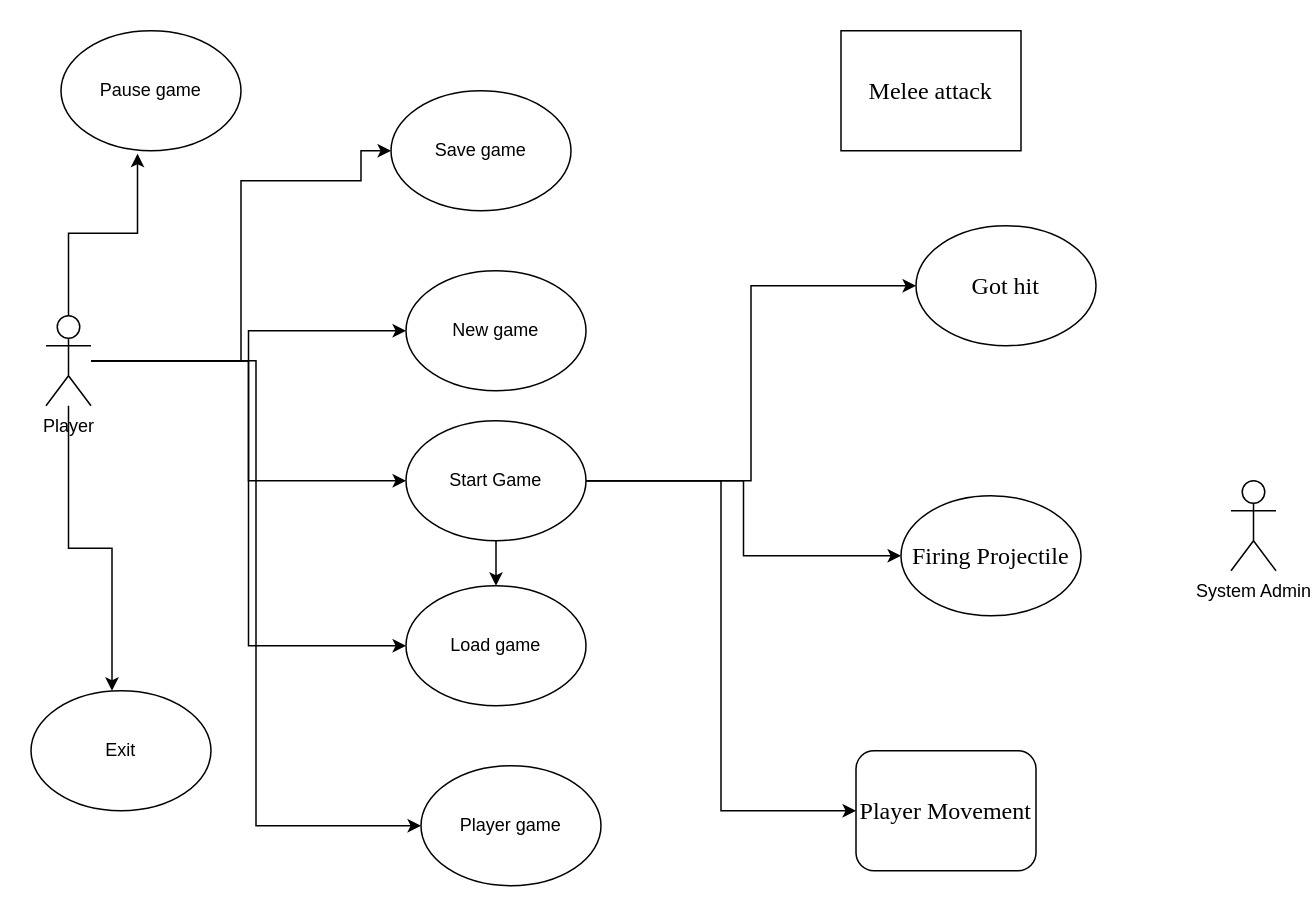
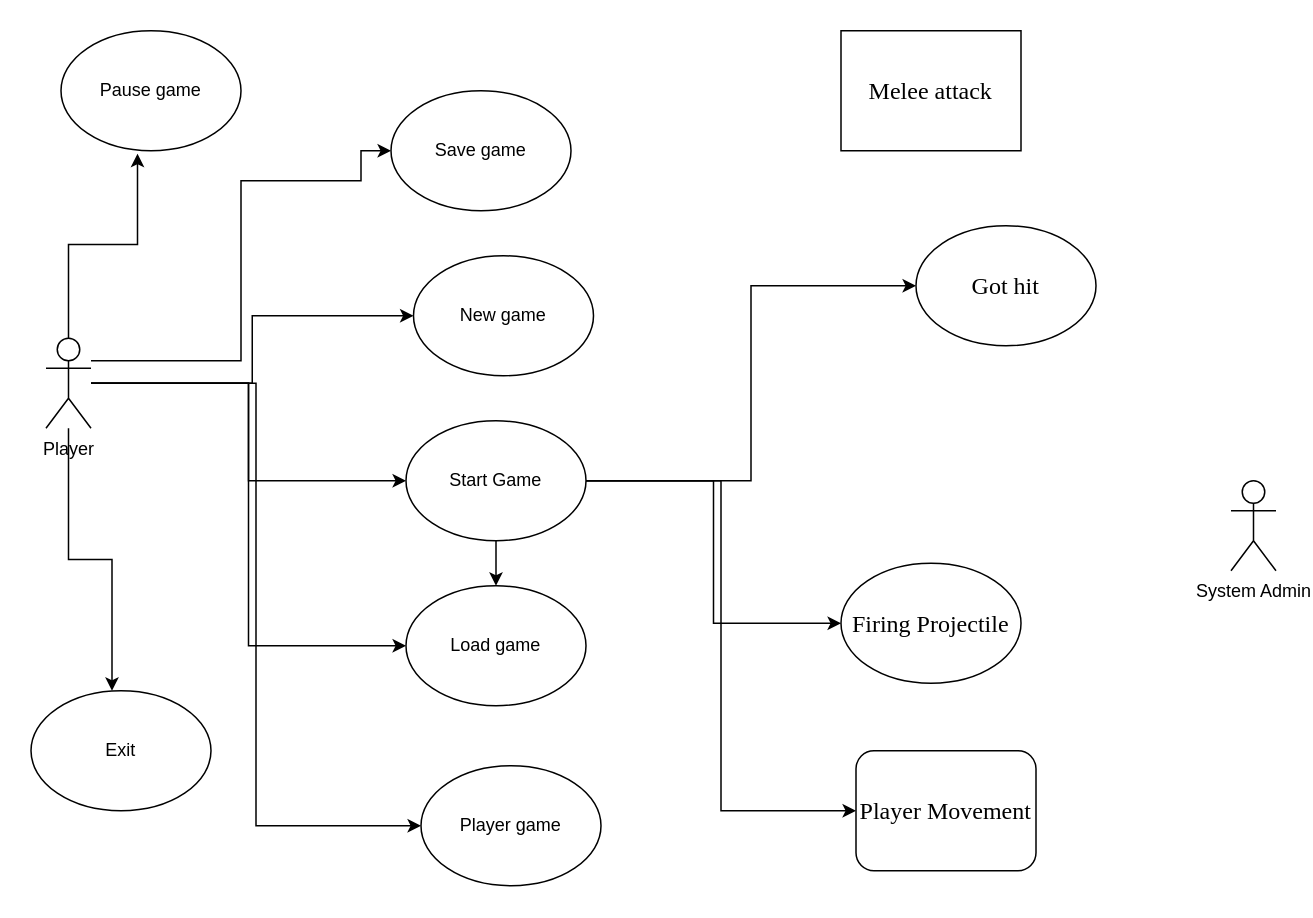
  <mxCell id="0" />
  <mxCell id="1" parent="0" />
  <mxCell id="2" style="edgeStyle=orthogonalEdgeStyle;rounded=0;orthogonalLoop=1;jettySize=auto;html=1;entryX=0.425;entryY=1.025;entryDx=0;entryDy=0;entryPerimeter=0;" edge="1" parent="1" source="9" target="14"><mxGeometry relative="1" as="geometry" /></mxCell>
  <mxCell id="3" style="edgeStyle=orthogonalEdgeStyle;rounded=0;orthogonalLoop=1;jettySize=auto;html=1;entryX=0;entryY=0.5;entryDx=0;entryDy=0;" edge="1" parent="1" source="9" target="13"><mxGeometry relative="1" as="geometry"><Array as="points"><mxPoint x="160" y="240" /><mxPoint x="160" y="120" /><mxPoint x="240" y="120" /><mxPoint x="240" y="100" /></Array></mxGeometry></mxCell>
  <mxCell id="4" style="edgeStyle=orthogonalEdgeStyle;rounded=0;orthogonalLoop=1;jettySize=auto;html=1;entryX=0;entryY=0.5;entryDx=0;entryDy=0;" edge="1" parent="1" source="9" target="10"><mxGeometry relative="1" as="geometry" /></mxCell>
  <mxCell id="5" style="edgeStyle=orthogonalEdgeStyle;rounded=0;orthogonalLoop=1;jettySize=auto;html=1;entryX=0;entryY=0.5;entryDx=0;entryDy=0;" edge="1" parent="1" source="9" target="11"><mxGeometry relative="1" as="geometry" /></mxCell>
  <mxCell id="6" style="edgeStyle=orthogonalEdgeStyle;rounded=0;orthogonalLoop=1;jettySize=auto;html=1;entryX=0.45;entryY=0;entryDx=0;entryDy=0;entryPerimeter=0;" edge="1" parent="1" source="9" target="12"><mxGeometry relative="1" as="geometry" /></mxCell>
  <mxCell id="7" style="edgeStyle=orthogonalEdgeStyle;rounded=0;orthogonalLoop=1;jettySize=auto;html=1;entryX=0;entryY=0.5;entryDx=0;entryDy=0;" edge="1" parent="1" source="9" target="15"><mxGeometry relative="1" as="geometry" /></mxCell>
  <mxCell id="8" style="edgeStyle=orthogonalEdgeStyle;rounded=0;orthogonalLoop=1;jettySize=auto;html=1;entryX=0;entryY=0.5;entryDx=0;entryDy=0;" edge="1" parent="1" source="9" target="24"><mxGeometry relative="1" as="geometry" /></mxCell>
- <mxCell id="9" value="Player&lt;br&gt;" style="shape=umlActor;verticalLabelPosition=bottom;verticalAlign=top;html=1;" parent="1" vertex="1"><mxGeometry x="30" y="210" width="30" height="60" as="geometry" /></mxCell>
- <mxCell id="10" value="New game" style="ellipse;whiteSpace=wrap;html=1;" parent="1" vertex="1"><mxGeometry x="270" y="180" width="120" height="80" as="geometry" /></mxCell>
+ <mxCell id="9" value="Player&lt;br&gt;" style="shape=umlActor;verticalLabelPosition=bottom;verticalAlign=top;html=1;" parent="1" vertex="1"><mxGeometry x="30" y="225" width="30" height="60" as="geometry" /></mxCell>
+ <mxCell id="10" value="New game" style="ellipse;whiteSpace=wrap;html=1;" parent="1" vertex="1"><mxGeometry x="275" y="170" width="120" height="80" as="geometry" /></mxCell>
  <mxCell id="11" value="Load game" style="ellipse;whiteSpace=wrap;html=1;" parent="1" vertex="1"><mxGeometry x="270" y="390" width="120" height="80" as="geometry" /></mxCell>
  <mxCell id="12" value="Exit" style="ellipse;whiteSpace=wrap;html=1;" parent="1" vertex="1"><mxGeometry x="20" y="460" width="120" height="80" as="geometry" /></mxCell>
  <mxCell id="13" value="Save game" style="ellipse;whiteSpace=wrap;html=1;" parent="1" vertex="1"><mxGeometry x="260" y="60" width="120" height="80" as="geometry" /></mxCell>
  <mxCell id="14" value="Pause game" style="ellipse;whiteSpace=wrap;html=1;" parent="1" vertex="1"><mxGeometry x="40" y="20" width="120" height="80" as="geometry" /></mxCell>
  <mxCell id="15" value="Player game" style="ellipse;whiteSpace=wrap;html=1;" parent="1" vertex="1"><mxGeometry x="280" y="510" width="120" height="80" as="geometry" /></mxCell>
  <mxCell id="16" value="&#10;&#10;&lt;b style=&quot;font-weight: normal&quot; id=&quot;docs-internal-guid-a94aeb03-7fff-4e99-6885-8a07238fca81&quot;&gt;&lt;span style=&quot;font-size: 12pt; font-family: &amp;quot;times new roman&amp;quot;; color: rgb(0, 0, 0); background-color: transparent; font-weight: 400; font-style: normal; font-variant: normal; text-decoration: none; vertical-align: baseline;&quot;&gt;Player Movement&lt;/span&gt;&lt;/b&gt;&#10;&#10;" style="whiteSpace=wrap;html=1;rounded=1;" vertex="1" parent="1"><mxGeometry x="570" y="500" width="120" height="80" as="geometry" /></mxCell>
- <mxCell id="17" value="&lt;span id=&quot;docs-internal-guid-cc2e679d-7fff-86c4-fdf3-bd1ae3daabf5&quot;&gt;&lt;span style=&quot;font-size: 12pt ; font-family: &amp;#34;times new roman&amp;#34; ; background-color: transparent ; vertical-align: baseline&quot;&gt;Firing Projectile&lt;/span&gt;&lt;/span&gt;" style="ellipse;whiteSpace=wrap;html=1;" vertex="1" parent="1"><mxGeometry x="600" y="330" width="120" height="80" as="geometry" /></mxCell>
+ <mxCell id="17" value="&lt;span id=&quot;docs-internal-guid-cc2e679d-7fff-86c4-fdf3-bd1ae3daabf5&quot;&gt;&lt;span style=&quot;font-size: 12pt ; font-family: &amp;#34;times new roman&amp;#34; ; background-color: transparent ; vertical-align: baseline&quot;&gt;Firing Projectile&lt;/span&gt;&lt;/span&gt;" style="ellipse;whiteSpace=wrap;html=1;" vertex="1" parent="1"><mxGeometry x="560" y="375" width="120" height="80" as="geometry" /></mxCell>
  <mxCell id="18" value="&lt;span id=&quot;docs-internal-guid-142e7fff-7fff-a3db-1e89-7b519f3cf36d&quot;&gt;&lt;span style=&quot;font-size: 12pt ; font-family: &amp;#34;times new roman&amp;#34; ; background-color: transparent ; vertical-align: baseline&quot;&gt;Got hit&lt;/span&gt;&lt;/span&gt;" style="ellipse;whiteSpace=wrap;html=1;" vertex="1" parent="1"><mxGeometry x="610" y="150" width="120" height="80" as="geometry" /></mxCell>
  <mxCell id="19" value="&lt;span id=&quot;docs-internal-guid-8010e8fd-7fff-c1d7-65d5-8d9a37c29608&quot;&gt;&lt;span style=&quot;font-size: 12pt ; font-family: &amp;#34;times new roman&amp;#34; ; background-color: transparent ; vertical-align: baseline&quot;&gt;Melee attack&lt;/span&gt;&lt;/span&gt;" style="whiteSpace=wrap;html=1;rounded=0;" vertex="1" parent="1"><mxGeometry x="560" y="20" width="120" height="80" as="geometry" /></mxCell>
  <mxCell id="20" style="edgeStyle=orthogonalEdgeStyle;rounded=0;orthogonalLoop=1;jettySize=auto;html=1;" edge="1" parent="1" source="24" target="11"><mxGeometry relative="1" as="geometry" /></mxCell>
  <mxCell id="21" style="edgeStyle=orthogonalEdgeStyle;rounded=0;orthogonalLoop=1;jettySize=auto;html=1;entryX=0;entryY=0.5;entryDx=0;entryDy=0;" edge="1" parent="1" source="24" target="18"><mxGeometry relative="1" as="geometry" /></mxCell>
  <mxCell id="22" style="edgeStyle=orthogonalEdgeStyle;rounded=0;orthogonalLoop=1;jettySize=auto;html=1;entryX=0;entryY=0.5;entryDx=0;entryDy=0;" edge="1" parent="1" source="24" target="17"><mxGeometry relative="1" as="geometry" /></mxCell>
  <mxCell id="23" style="edgeStyle=orthogonalEdgeStyle;rounded=0;orthogonalLoop=1;jettySize=auto;html=1;entryX=0;entryY=0.5;entryDx=0;entryDy=0;" edge="1" parent="1" source="24" target="16"><mxGeometry relative="1" as="geometry" /></mxCell>
  <mxCell id="24" value="Start Game" style="ellipse;whiteSpace=wrap;html=1;" vertex="1" parent="1"><mxGeometry x="270" y="280" width="120" height="80" as="geometry" /></mxCell>
  <mxCell id="25" value="System Admin" style="shape=umlActor;verticalLabelPosition=bottom;verticalAlign=top;html=1;" vertex="1" parent="1"><mxGeometry x="820" y="320" width="30" height="60" as="geometry" /></mxCell>
